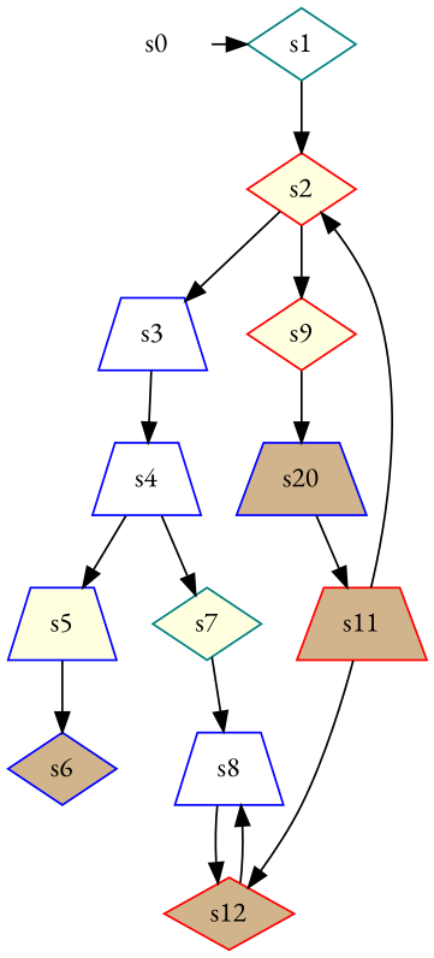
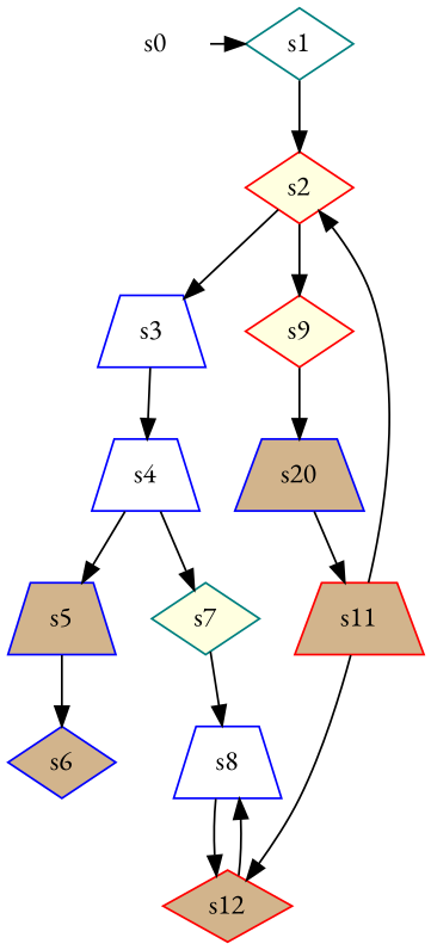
  digraph {
    fontname="EB Garamond"
    rankdir=TB
    node [color=blue fillcolor=white fontname="EB Garamond" rank=2 shape=diamond style=filled]
    edge [fontname="EB Garamond"]
    s0 [color=red rank=1 shape=plaintext]
    s1 [color=teal]
    s2 [color=red fillcolor=lightyellow]
    s3 [shape=trapezium]
    s9 [color=red fillcolor=lightyellow]
    s4 [shape=trapezium]
    n7 [fillcolor=tan label=s20 shape=trapezium]
-   s5 [fillcolor=lightyellow shape=trapezium]
+   s5 [fillcolor=tan shape=trapezium]
    s7 [color=teal fillcolor=lightyellow]
    s6 [fillcolor=tan]
    s8 [shape=trapezium]
    s12 [color=red fillcolor=tan]
    s11 [color=red fillcolor=tan shape=trapezium]
    subgraph sub_1 {
      rank=same
      s0
      s1
    }
    s0 -> s1
    s1 -> s2
    s2 -> s3
    s2 -> s9
    s3 -> s4
    s9 -> n7
    s4 -> s5
    s4 -> s7
    n7 -> s11
    s5 -> s6
    s7 -> s8
    s8 -> s12
    s12 -> s8
    s11 -> s2
    s11 -> s12
  }
